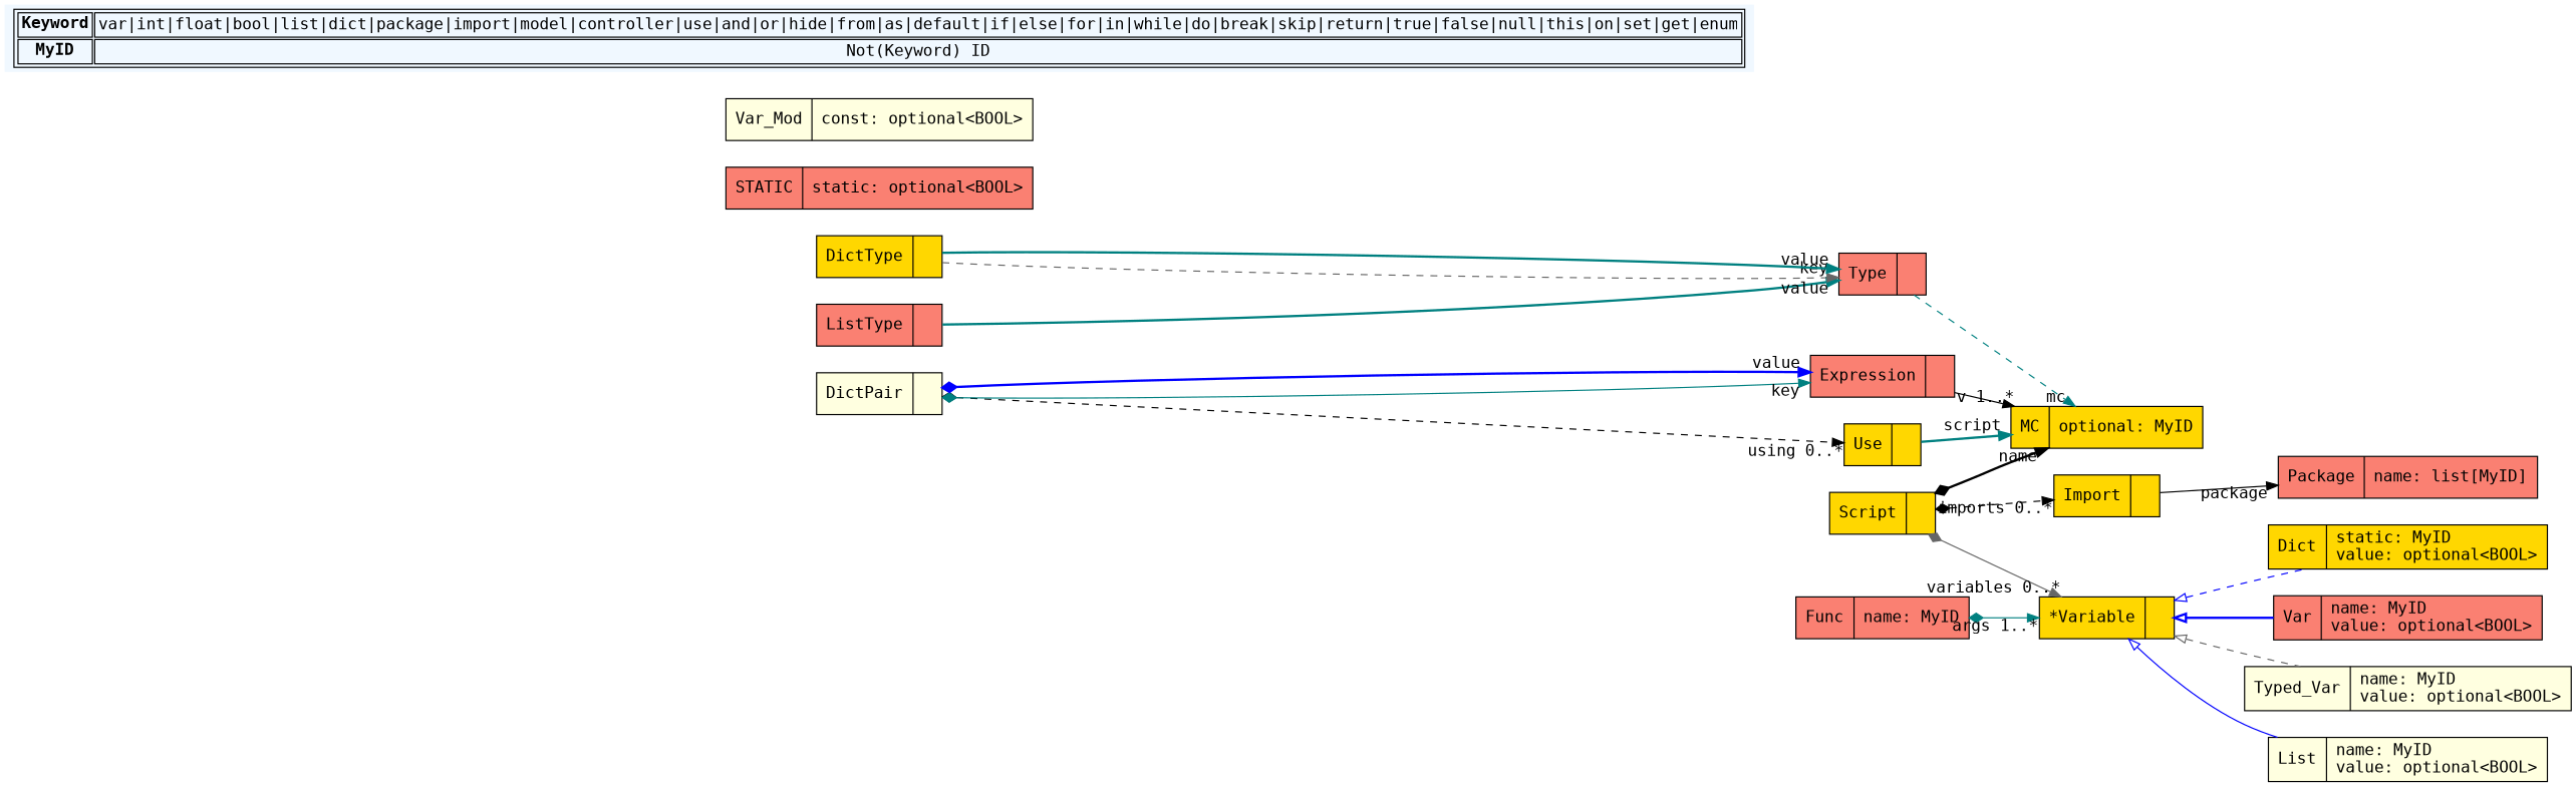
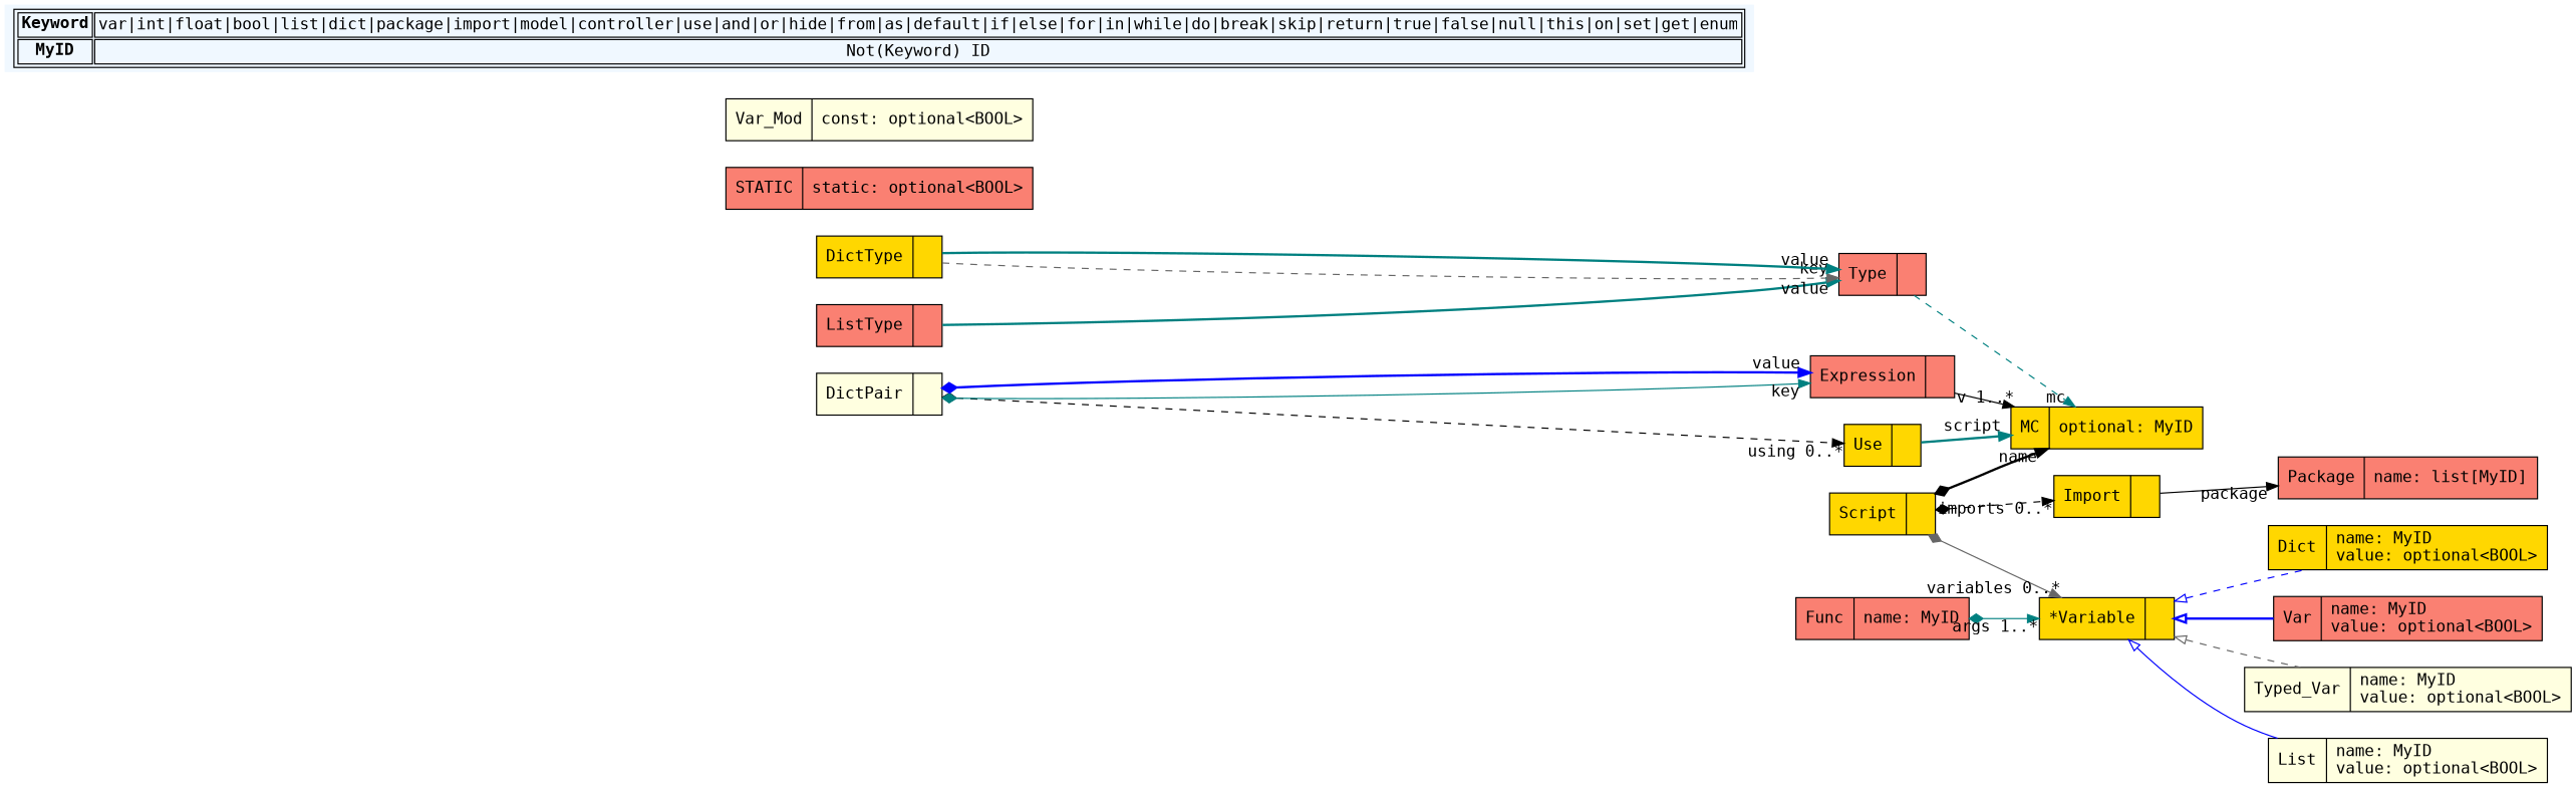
  digraph {
    fontname="DejaVu Sans Mono"
    fontsize=8
    nodesep=0.3
    rankdir=LR
    node [fillcolor=gold fontname="DejaVu Sans Mono" shape=record style=filled]
    edge [arrowtail=empty color=teal dir=both fontname="DejaVu Sans Mono" style=dashed]
    n1 [label="{Script|}"]
    n2 [label="{Import|}"]
    n3 [label="{MC|optional: MyID\l}"]
    n4 [label="{*Variable|}"]
    n5 [fillcolor=salmon label="{Package|name: list[MyID]\l}"]
    n6 [label="{Use|}"]
    n7 [fillcolor=salmon label="{Var|name: MyID\lvalue: optional\<BOOL\>\l}"]
    n8 [fillcolor=lightyellow label="{Typed_Var|name: MyID\lvalue: optional\<BOOL\>\l}"]
    n9 [fillcolor=lightyellow label="{List|name: MyID\lvalue: optional\<BOOL\>\l}"]
-   n10 [label="{Dict|static: MyID\lvalue: optional\<BOOL\>\l}"]
+   n10 [label="{Dict|name: MyID\lvalue: optional\<BOOL\>\l}"]
    n11 [fillcolor=salmon label="{Type|}"]
    n12 [fillcolor=salmon label="{ListType|}"]
    n13 [label="{DictType|}"]
    n14 [fillcolor=salmon label="{Expression|}"]
    n15 [fillcolor=salmon label="{STATIC|static: optional\<BOOL\>\l}"]
    n16 [fillcolor=lightyellow label="{Var_Mod|const: optional\<BOOL\>\l}"]
    n17 [fillcolor=lightyellow label="{DictPair|}"]
    n18 [fillcolor=salmon label="{Func|name: MyID\l}"]
    n19 [fillcolor=aliceblue label=< <table> 	<tr> 		<td><b>Keyword</b></td><td>var|int|float|bool|list|dict|package|import|model|controller|use|and|or|hide|from|as|default|if|else|for|in|while|do|break|skip|return|true|false|null|this|on|set|get|enum</td> 	</tr> 	<tr> 		<td><b>MyID</b></td><td>Not(Keyword) ID</td> 	</tr> </table> > shape=plaintext]
    n1 -> n2 [arrowtail=diamond color=black headlabel="imports 0..*"]
    n1 -> n3 [arrowtail=diamond color=black headlabel="name " style=bold]
    n1 -> n4 [arrowtail=diamond color=gray40 headlabel="variables 0..*" style=solid]
    n2 -> n5 [color=black dir=black headlabel="package " style=solid]
    n4 -> n7 [color=blue dir=back style=bold]
    n4 -> n8 [color=gray40 dir=back]
    n4 -> n9 [color=blue dir=back style=solid]
    n4 -> n10 [color=blue dir=back]
    n6 -> n3 [dir=black headlabel="script " style=bold]
    n11 -> n3 [dir=black headlabel="mc "]
    n12 -> n11 [dir=black headlabel="value " style=bold]
    n13 -> n11 [color=gray40 dir=black headlabel="key "]
    n13 -> n11 [dir=black headlabel="value " style=bold]
    n14 -> n3 [color=black dir=black headlabel="v 1..*" style=solid]
    n17 -> n6 [arrowtail=diamond color=black headlabel="using 0..*"]
    n17 -> n14 [arrowtail=diamond headlabel="key " style=solid]
    n17 -> n14 [arrowtail=diamond color=blue headlabel="value " style=bold]
    n18 -> n4 [arrowtail=diamond headlabel="args 1..*" style=solid]
  }
